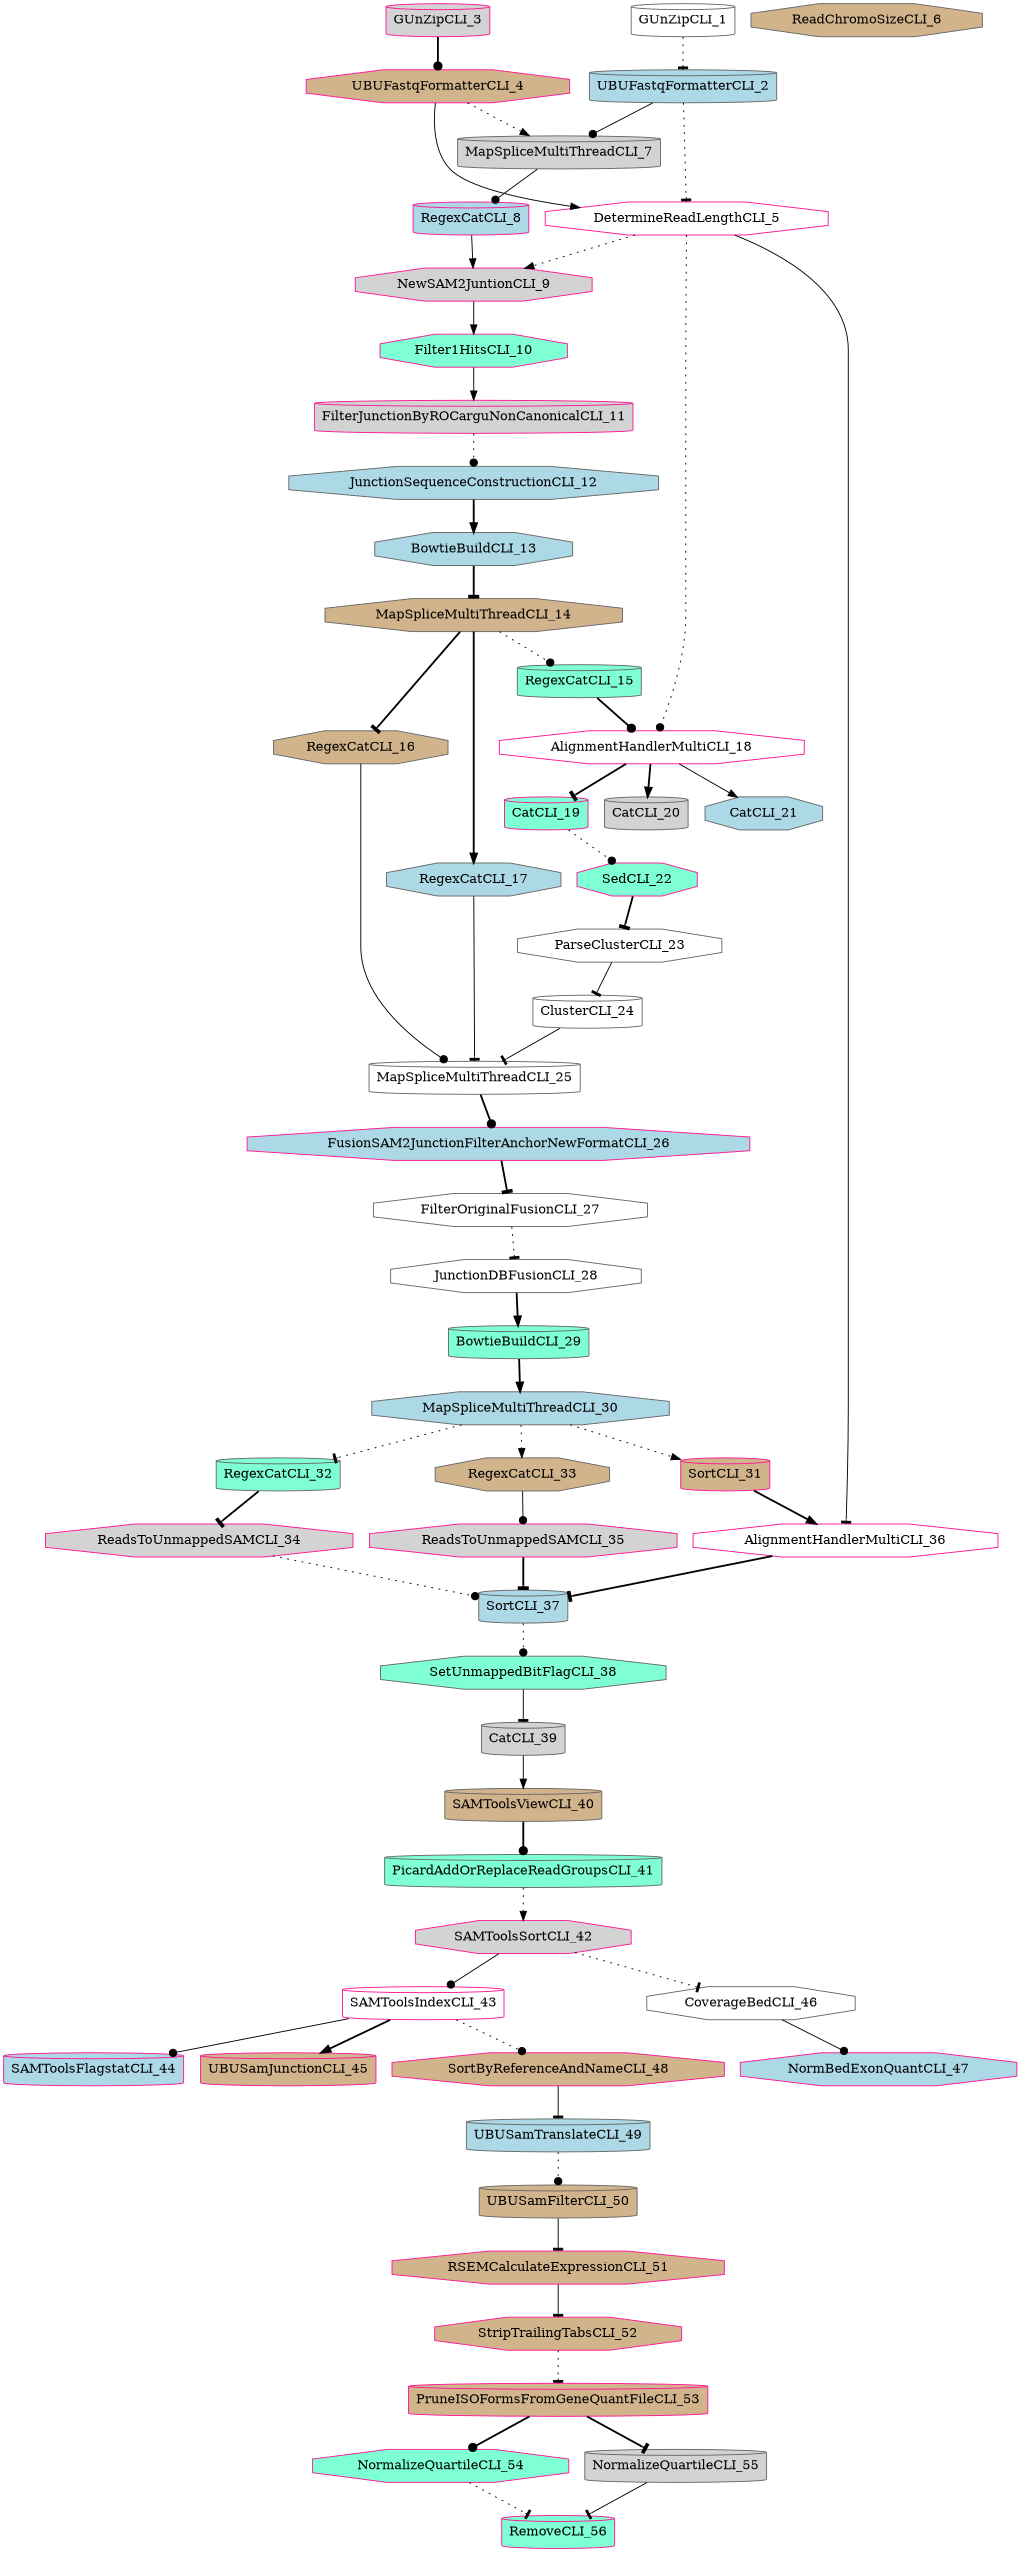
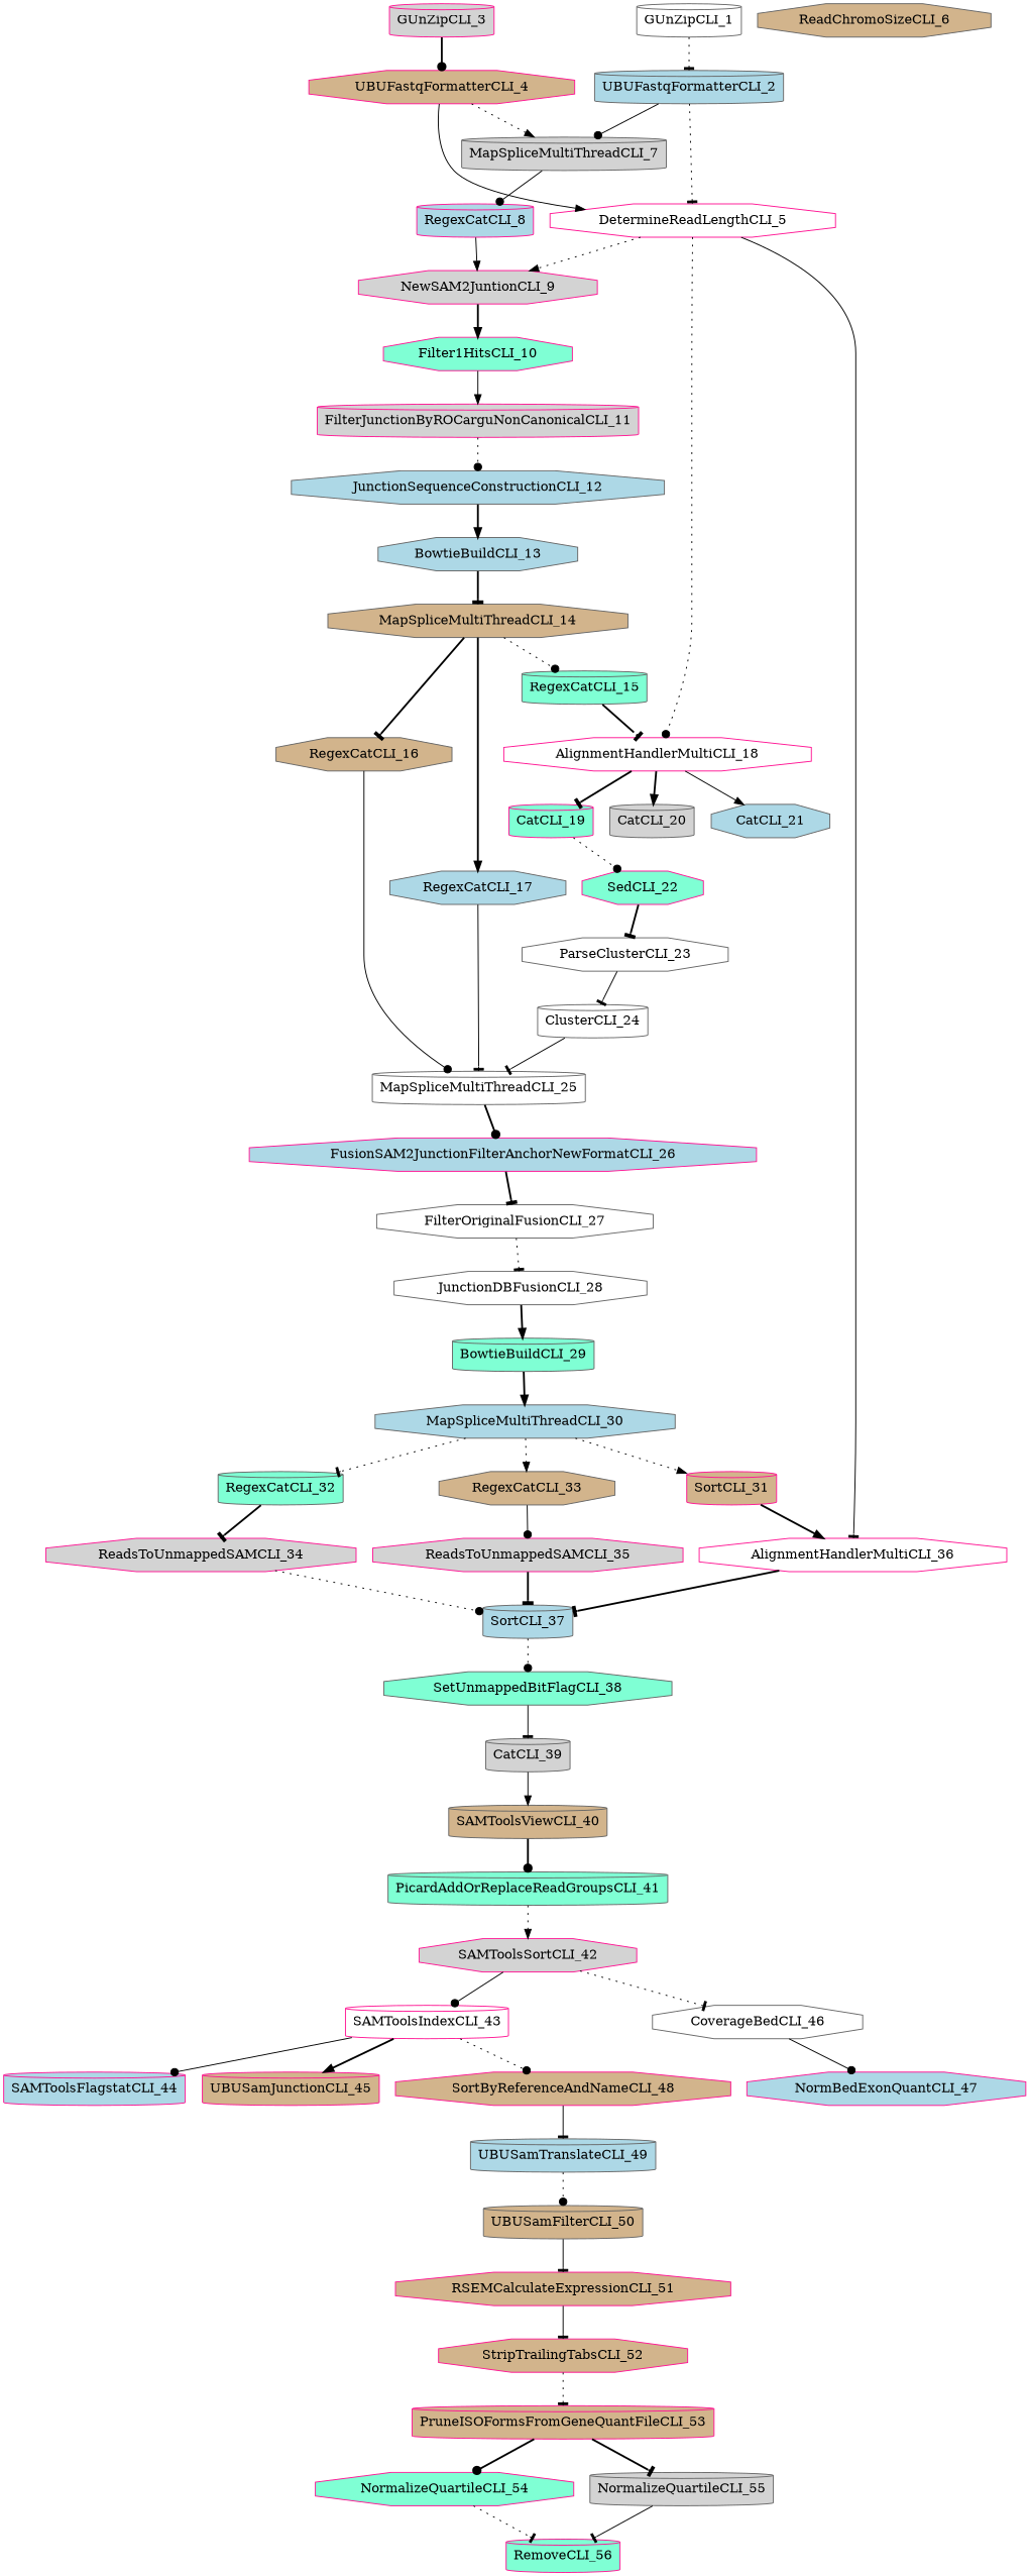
  digraph {
    node [color=gray40 fillcolor=tan shape=octagon style=filled]
    edge [arrowhead=tee style=bold]
    n1 [fillcolor=white label=GUnZipCLI_1 shape=cylinder]
    n2 [fillcolor=lightblue label=UBUFastqFormatterCLI_2 shape=cylinder]
    n3 [color=deeppink fillcolor=white label=DetermineReadLengthCLI_5]
    n4 [fillcolor=lightgrey label=MapSpliceMultiThreadCLI_7 shape=cylinder]
    n5 [color=deeppink fillcolor=lightgrey label=NewSAM2JuntionCLI_9]
    n6 [color=deeppink fillcolor=white label=AlignmentHandlerMultiCLI_18]
    n7 [color=deeppink fillcolor=white label=AlignmentHandlerMultiCLI_36]
    n8 [color=deeppink fillcolor=lightblue label=RegexCatCLI_8 shape=cylinder]
    n9 [color=deeppink fillcolor=lightgrey label=GUnZipCLI_3 shape=cylinder]
    n10 [color=deeppink label=UBUFastqFormatterCLI_4]
    n11 [color=deeppink fillcolor=aquamarine label=Filter1HitsCLI_10]
    n12 [color=deeppink fillcolor=aquamarine label=CatCLI_19 shape=cylinder]
    n13 [fillcolor=lightgrey label=CatCLI_20 shape=cylinder]
    n14 [fillcolor=lightblue label=CatCLI_21]
    n15 [fillcolor=lightblue label=SortCLI_37 shape=cylinder]
    n16 [label=ReadChromoSizeCLI_6]
    n17 [color=deeppink fillcolor=lightgrey label=FilterJunctionByROCarguNonCanonicalCLI_11 shape=cylinder]
    n18 [fillcolor=lightblue label=JunctionSequenceConstructionCLI_12]
    n19 [fillcolor=lightblue label=BowtieBuildCLI_13]
    n20 [label=MapSpliceMultiThreadCLI_14]
    n21 [fillcolor=aquamarine label=RegexCatCLI_15 shape=cylinder]
    n22 [label=RegexCatCLI_16]
    n23 [fillcolor=lightblue label=RegexCatCLI_17]
    n24 [fillcolor=white label=MapSpliceMultiThreadCLI_25 shape=cylinder]
    n25 [color=deeppink fillcolor=lightblue label=FusionSAM2JunctionFilterAnchorNewFormatCLI_26]
    n26 [color=deeppink fillcolor=aquamarine label=SedCLI_22]
    n27 [fillcolor=white label=ParseClusterCLI_23]
    n28 [fillcolor=white label=ClusterCLI_24 shape=cylinder]
    n29 [fillcolor=white label=FilterOriginalFusionCLI_27]
    n30 [fillcolor=white label=JunctionDBFusionCLI_28]
    n31 [fillcolor=aquamarine label=BowtieBuildCLI_29 shape=cylinder]
    n32 [fillcolor=lightblue label=MapSpliceMultiThreadCLI_30]
    n33 [color=deeppink label=SortCLI_31 shape=cylinder]
    n34 [fillcolor=aquamarine label=RegexCatCLI_32 shape=cylinder]
    n35 [label=RegexCatCLI_33]
    n36 [color=deeppink fillcolor=lightgrey label=ReadsToUnmappedSAMCLI_34]
    n37 [color=deeppink fillcolor=lightgrey label=ReadsToUnmappedSAMCLI_35]
    n38 [fillcolor=aquamarine label=SetUnmappedBitFlagCLI_38]
    n39 [fillcolor=lightgrey label=CatCLI_39 shape=cylinder]
    n40 [label=SAMToolsViewCLI_40 shape=cylinder]
    n41 [fillcolor=aquamarine label=PicardAddOrReplaceReadGroupsCLI_41 shape=cylinder]
    n42 [color=deeppink fillcolor=lightgrey label=SAMToolsSortCLI_42]
    n43 [color=deeppink fillcolor=white label=SAMToolsIndexCLI_43 shape=cylinder]
    n44 [fillcolor=white label=CoverageBedCLI_46]
    n45 [color=deeppink fillcolor=lightblue label=SAMToolsFlagstatCLI_44 shape=cylinder]
    n46 [color=deeppink label=UBUSamJunctionCLI_45 shape=cylinder]
    n47 [color=deeppink label=SortByReferenceAndNameCLI_48]
    n48 [color=deeppink fillcolor=lightblue label=NormBedExonQuantCLI_47]
    n49 [fillcolor=lightblue label=UBUSamTranslateCLI_49 shape=cylinder]
    n50 [label=UBUSamFilterCLI_50 shape=cylinder]
    n51 [color=deeppink label=RSEMCalculateExpressionCLI_51]
    n52 [color=deeppink label=StripTrailingTabsCLI_52]
    n53 [color=deeppink label=PruneISOFormsFromGeneQuantFileCLI_53 shape=cylinder]
    n54 [color=deeppink fillcolor=aquamarine label=NormalizeQuartileCLI_54]
    n55 [fillcolor=lightgrey label=NormalizeQuartileCLI_55 shape=cylinder]
    n56 [color=deeppink fillcolor=aquamarine label=RemoveCLI_56 shape=cylinder]
    n1 -> n2 [style=dotted]
    n2 -> n3 [style=dotted]
    n2 -> n4 [arrowhead=dot style=solid]
    n3 -> n5 [arrowhead=normal style=dotted]
    n3 -> n6 [arrowhead=dot style=dotted]
    n3 -> n7 [style=solid]
    n4 -> n8 [arrowhead=dot style=solid]
-   n5 -> n11 [arrowhead=normal style=solid]
+   n5 -> n11 [arrowhead=normal]
    n6 -> n12
    n6 -> n13 [arrowhead=normal]
    n6 -> n14 [arrowhead=normal style=solid]
    n7 -> n15
    n8 -> n5 [arrowhead=normal style=solid]
    n9 -> n10 [arrowhead=dot]
    n10 -> n3 [arrowhead=normal style=solid]
    n10 -> n4 [arrowhead=normal style=dotted]
    n11 -> n17 [arrowhead=normal style=solid]
    n12 -> n26 [arrowhead=dot style=dotted]
    n15 -> n38 [arrowhead=dot style=dotted]
    n17 -> n18 [arrowhead=dot style=dotted]
    n18 -> n19 [arrowhead=normal]
    n19 -> n20
    n20 -> n21 [arrowhead=dot style=dotted]
    n20 -> n22
    n20 -> n23 [arrowhead=normal]
-   n21 -> n6 [arrowhead=dot]
+   n21 -> n6
    n22 -> n24 [arrowhead=dot style=solid]
    n23 -> n24 [style=solid]
    n24 -> n25 [arrowhead=dot]
    n25 -> n29
    n26 -> n27
    n27 -> n28 [style=solid]
    n28 -> n24 [style=solid]
    n29 -> n30 [style=dotted]
    n30 -> n31 [arrowhead=normal]
    n31 -> n32 [arrowhead=normal]
    n32 -> n33 [arrowhead=normal style=dotted]
    n32 -> n34 [style=dotted]
    n32 -> n35 [arrowhead=normal style=dotted]
    n33 -> n7 [arrowhead=normal]
    n34 -> n36
    n35 -> n37 [arrowhead=dot style=solid]
    n36 -> n15 [arrowhead=dot style=dotted]
    n37 -> n15
    n38 -> n39 [style=solid]
    n39 -> n40 [arrowhead=normal style=solid]
    n40 -> n41 [arrowhead=dot]
    n41 -> n42 [arrowhead=normal style=dotted]
    n42 -> n43 [arrowhead=dot style=solid]
    n42 -> n44 [style=dotted]
    n43 -> n45 [arrowhead=dot style=solid]
    n43 -> n46 [arrowhead=normal]
    n43 -> n47 [arrowhead=dot style=dotted]
    n44 -> n48 [arrowhead=dot style=solid]
    n47 -> n49 [style=solid]
    n49 -> n50 [arrowhead=dot style=dotted]
    n50 -> n51 [style=solid]
    n51 -> n52 [style=solid]
    n52 -> n53 [style=dotted]
    n53 -> n54 [arrowhead=dot]
    n53 -> n55
    n54 -> n56 [style=dotted]
    n55 -> n56 [style=solid]
  }
